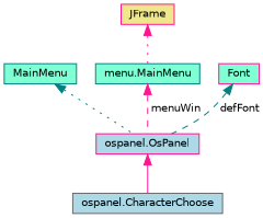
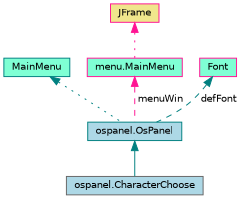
  digraph {
    node [color=teal fillcolor=aquamarine fontname=Helvetica fontsize=10 shape=box style=filled]
    edge [color=teal dir=back fontname=Helvetica fontsize=10 labelfontname=Helvetica labelfontsize=10 style=dotted]
    n1 [color=gray40 fillcolor=lightblue fontcolor=black height=0.2 label="ospanel.CharacterChoose" width=0.4]
-   n2 [color=deeppink fillcolor=lightblue height=0.2 label="ospanel.OsPanel" width=0.4]
+   n2 [fillcolor=lightblue height=0.2 label="ospanel.OsPanel" width=0.4]
    n3 [height=0.2 label=MainMenu width=0.4]
-   n4 [height=0.2 label="menu.MainMenu" width=0.4]
+   n4 [color=deeppink height=0.2 label="menu.MainMenu" width=0.4]
    n5 [color=deeppink fillcolor=khaki height=0.2 label=JFrame width=0.4]
    n6 [color=deeppink height=0.2 label=Font width=0.4]
-   n2 -> n1 [color=deeppink style=solid]
+   n2 -> n1 [style=solid]
    n3 -> n2
    n4 -> n2 [color=deeppink label=" menuWin" style=dashed]
    n5 -> n4 [color=deeppink]
    n6 -> n2 [label=" defFont" style=dashed]
  }
